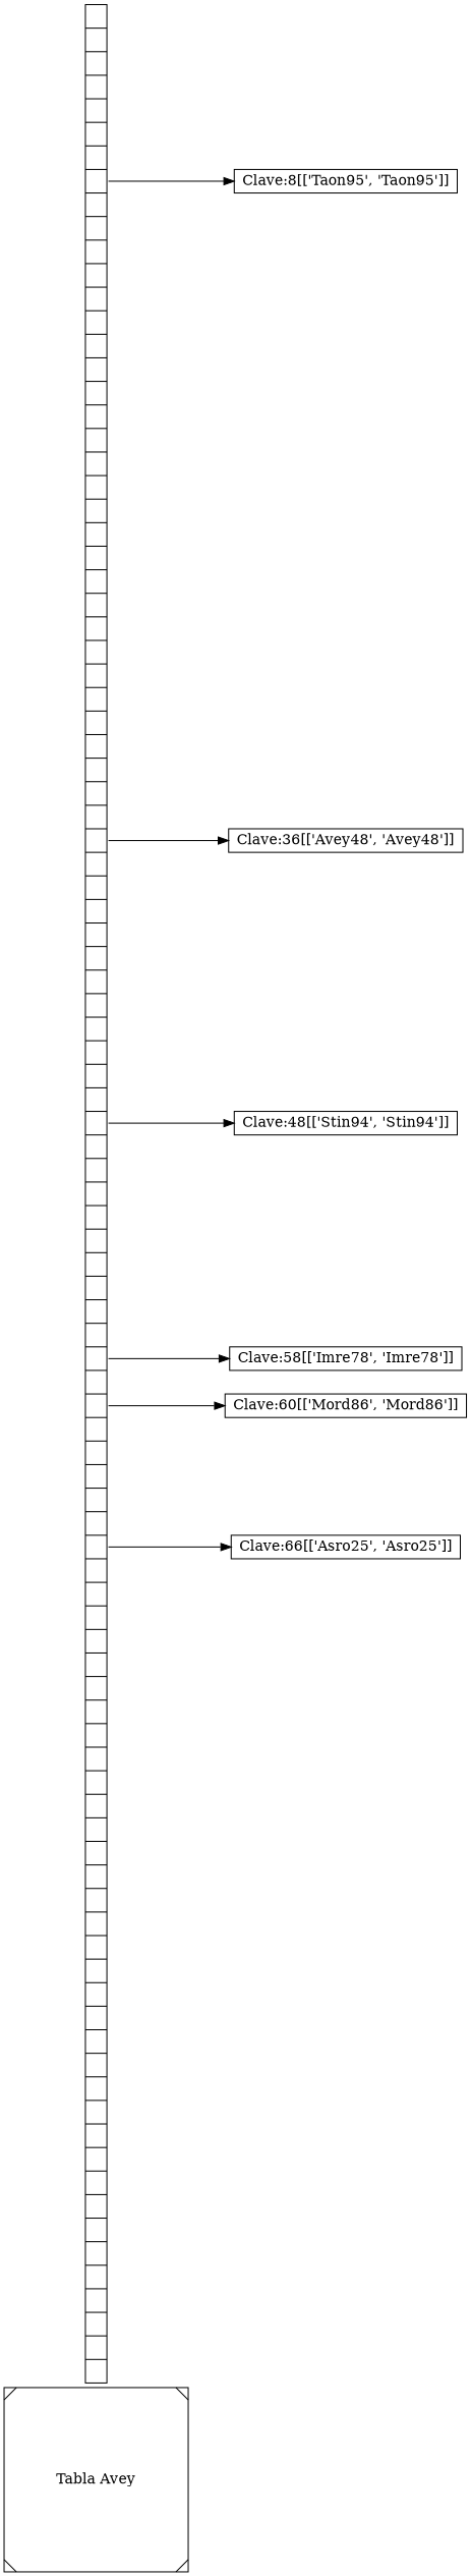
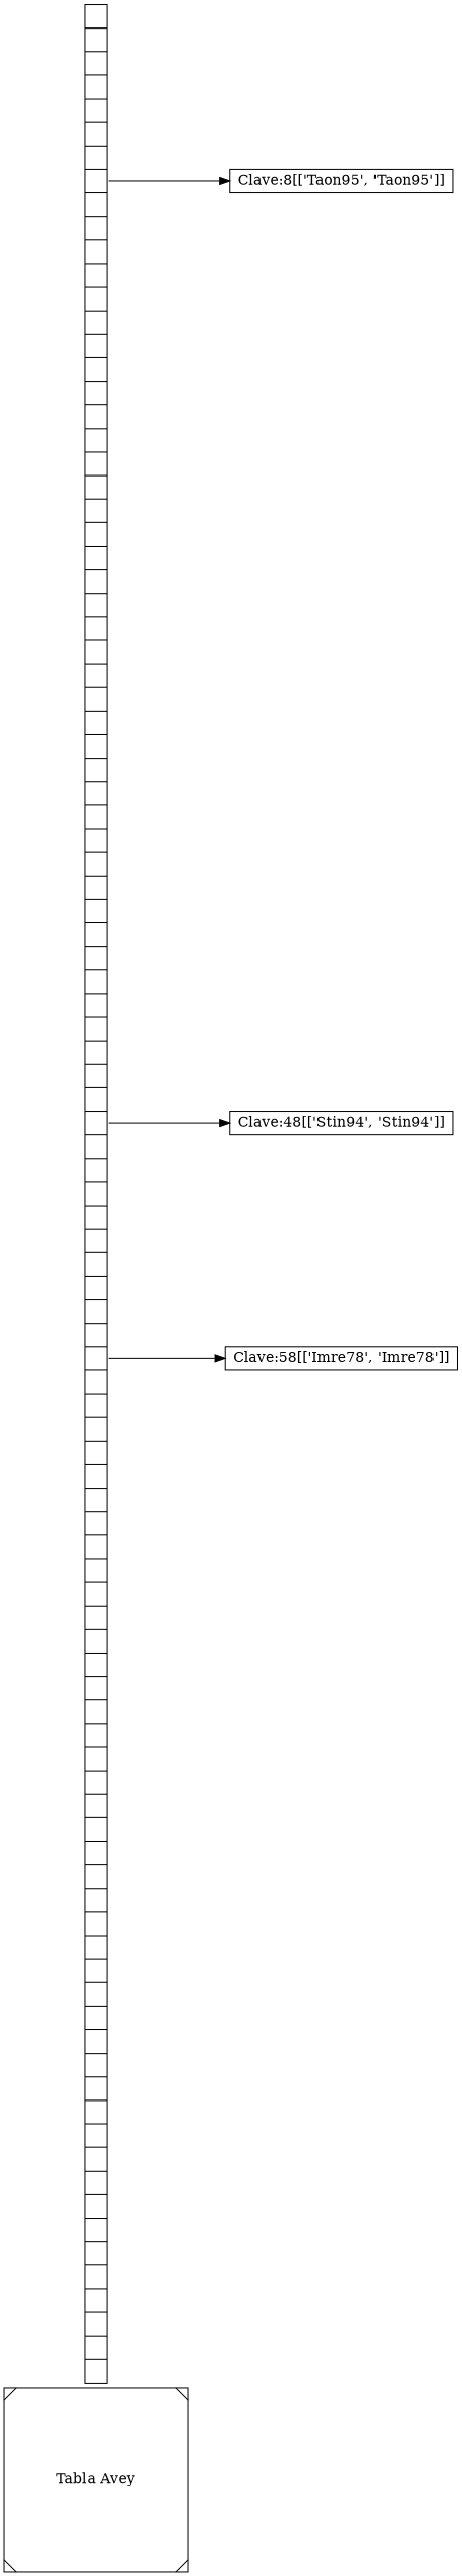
  digraph {
    nodesep=.05
    rankdir=LR
    node [shape=record]
    n1 [height=2.5 label="Tabla Avey" shape=Msquare]
    n2 [height=2.5 label="<f1>|<f2>|<f3>|<f4>|<f5>|<f6>|<f7>|<f8>|<f9>|<f10>|<f11>|<f12>|<f13>|<f14>|<f15>|<f16>|<f17>|<f18>|<f19>|<f20>|<f21>|<f22>|<f23>|<f24>|<f25>|<f26>|<f27>|<f28>|<f29>|<f30>|<f31>|<f32>|<f33>|<f34>|<f35>|<f36>|<f37>|<f38>|<f39>|<f40>|<f41>|<f42>|<f43>|<f44>|<f45>|<f46>|<f47>|<f48>|<f49>|<f50>|<f51>|<f52>|<f53>|<f54>|<f55>|<f56>|<f57>|<f58>|<f59>|<f60>|<f61>|<f62>|<f63>|<f64>|<f65>|<f66>|<f67>|<f68>|<f69>|<f70>|<f71>|<f72>|<f73>|<f74>|<f75>|<f76>|<f77>|<f78>|<f79>|<f80>|<f81>|<f82>|<f83>|<f84>|<f85>|<f86>|<f87>|<f88>|<f89>|<f90>|<f91>|<f92>|<f93>|<f94>|<f95>|<f96>|<f97>|<f98>|<f99>|<f100>|" width=.1]
    n3 [height=.1 label="Clave:8[['Taon95', 'Taon95']]" width=.1]
-   n4 [height=.1 label="Clave:36[['Avey48', 'Avey48']]" width=.1]
    n5 [height=.1 label="Clave:48[['Stin94', 'Stin94']]" width=.1]
    n6 [height=.1 label="Clave:58[['Imre78', 'Imre78']]" width=.1]
-   n7 [height=.1 label="Clave:60[['Mord86', 'Mord86']]" width=.1]
-   n8 [height=.1 label="Clave:66[['Asro25', 'Asro25']]" width=.1]
    n2 -> n3 [tailport=f8]
-   n2 -> n4 [tailport=f36]
    n2 -> n5 [tailport=f48]
    n2 -> n6 [tailport=f58]
-   n2 -> n7 [tailport=f60]
-   n2 -> n8 [tailport=f66]
  }
